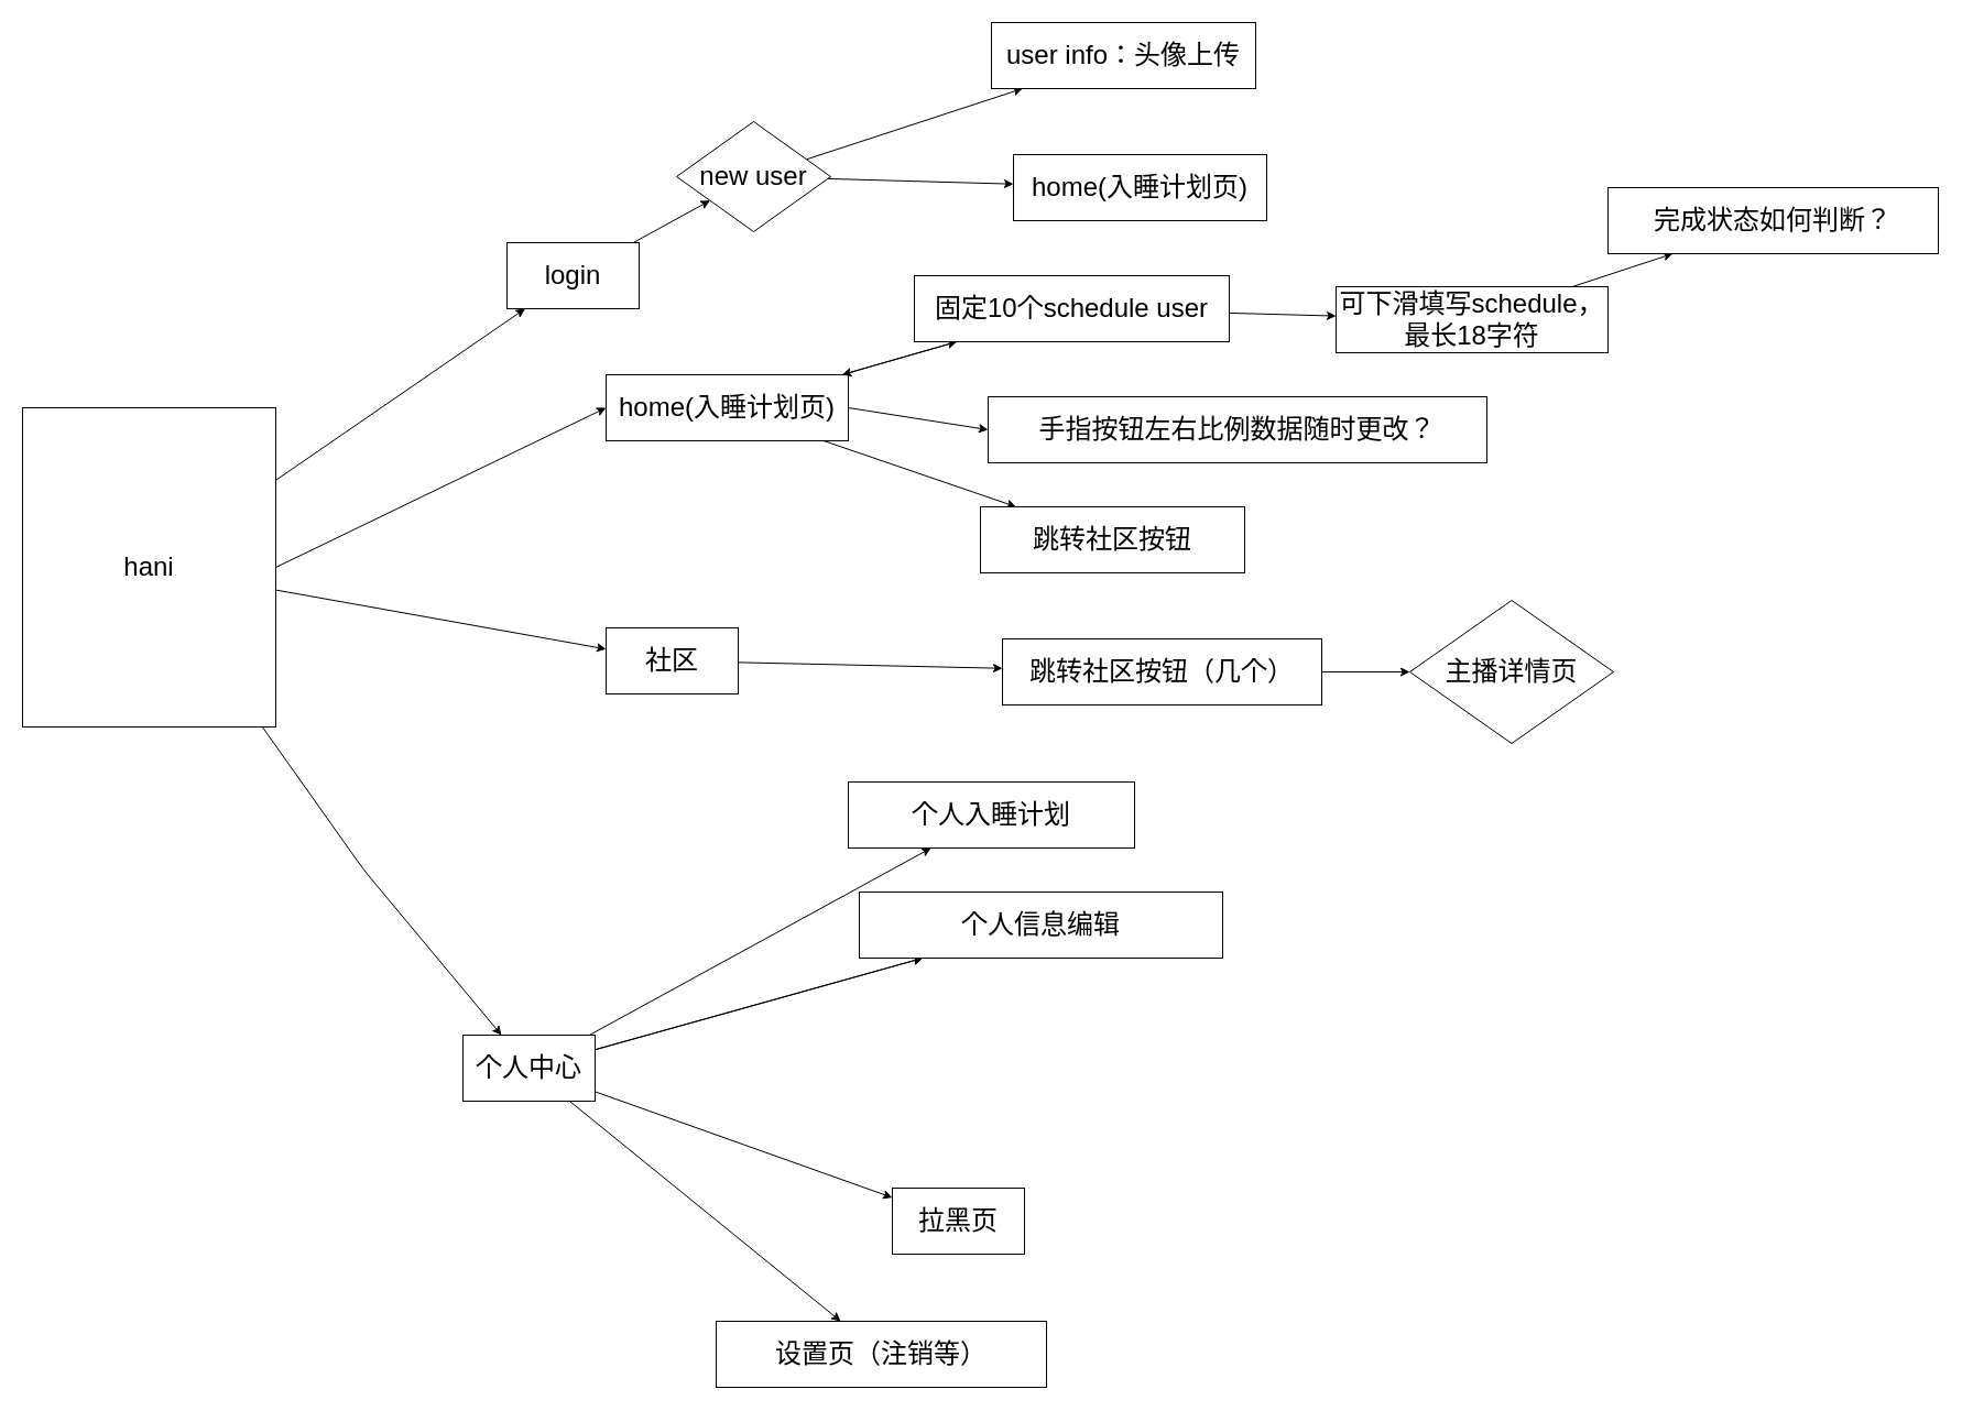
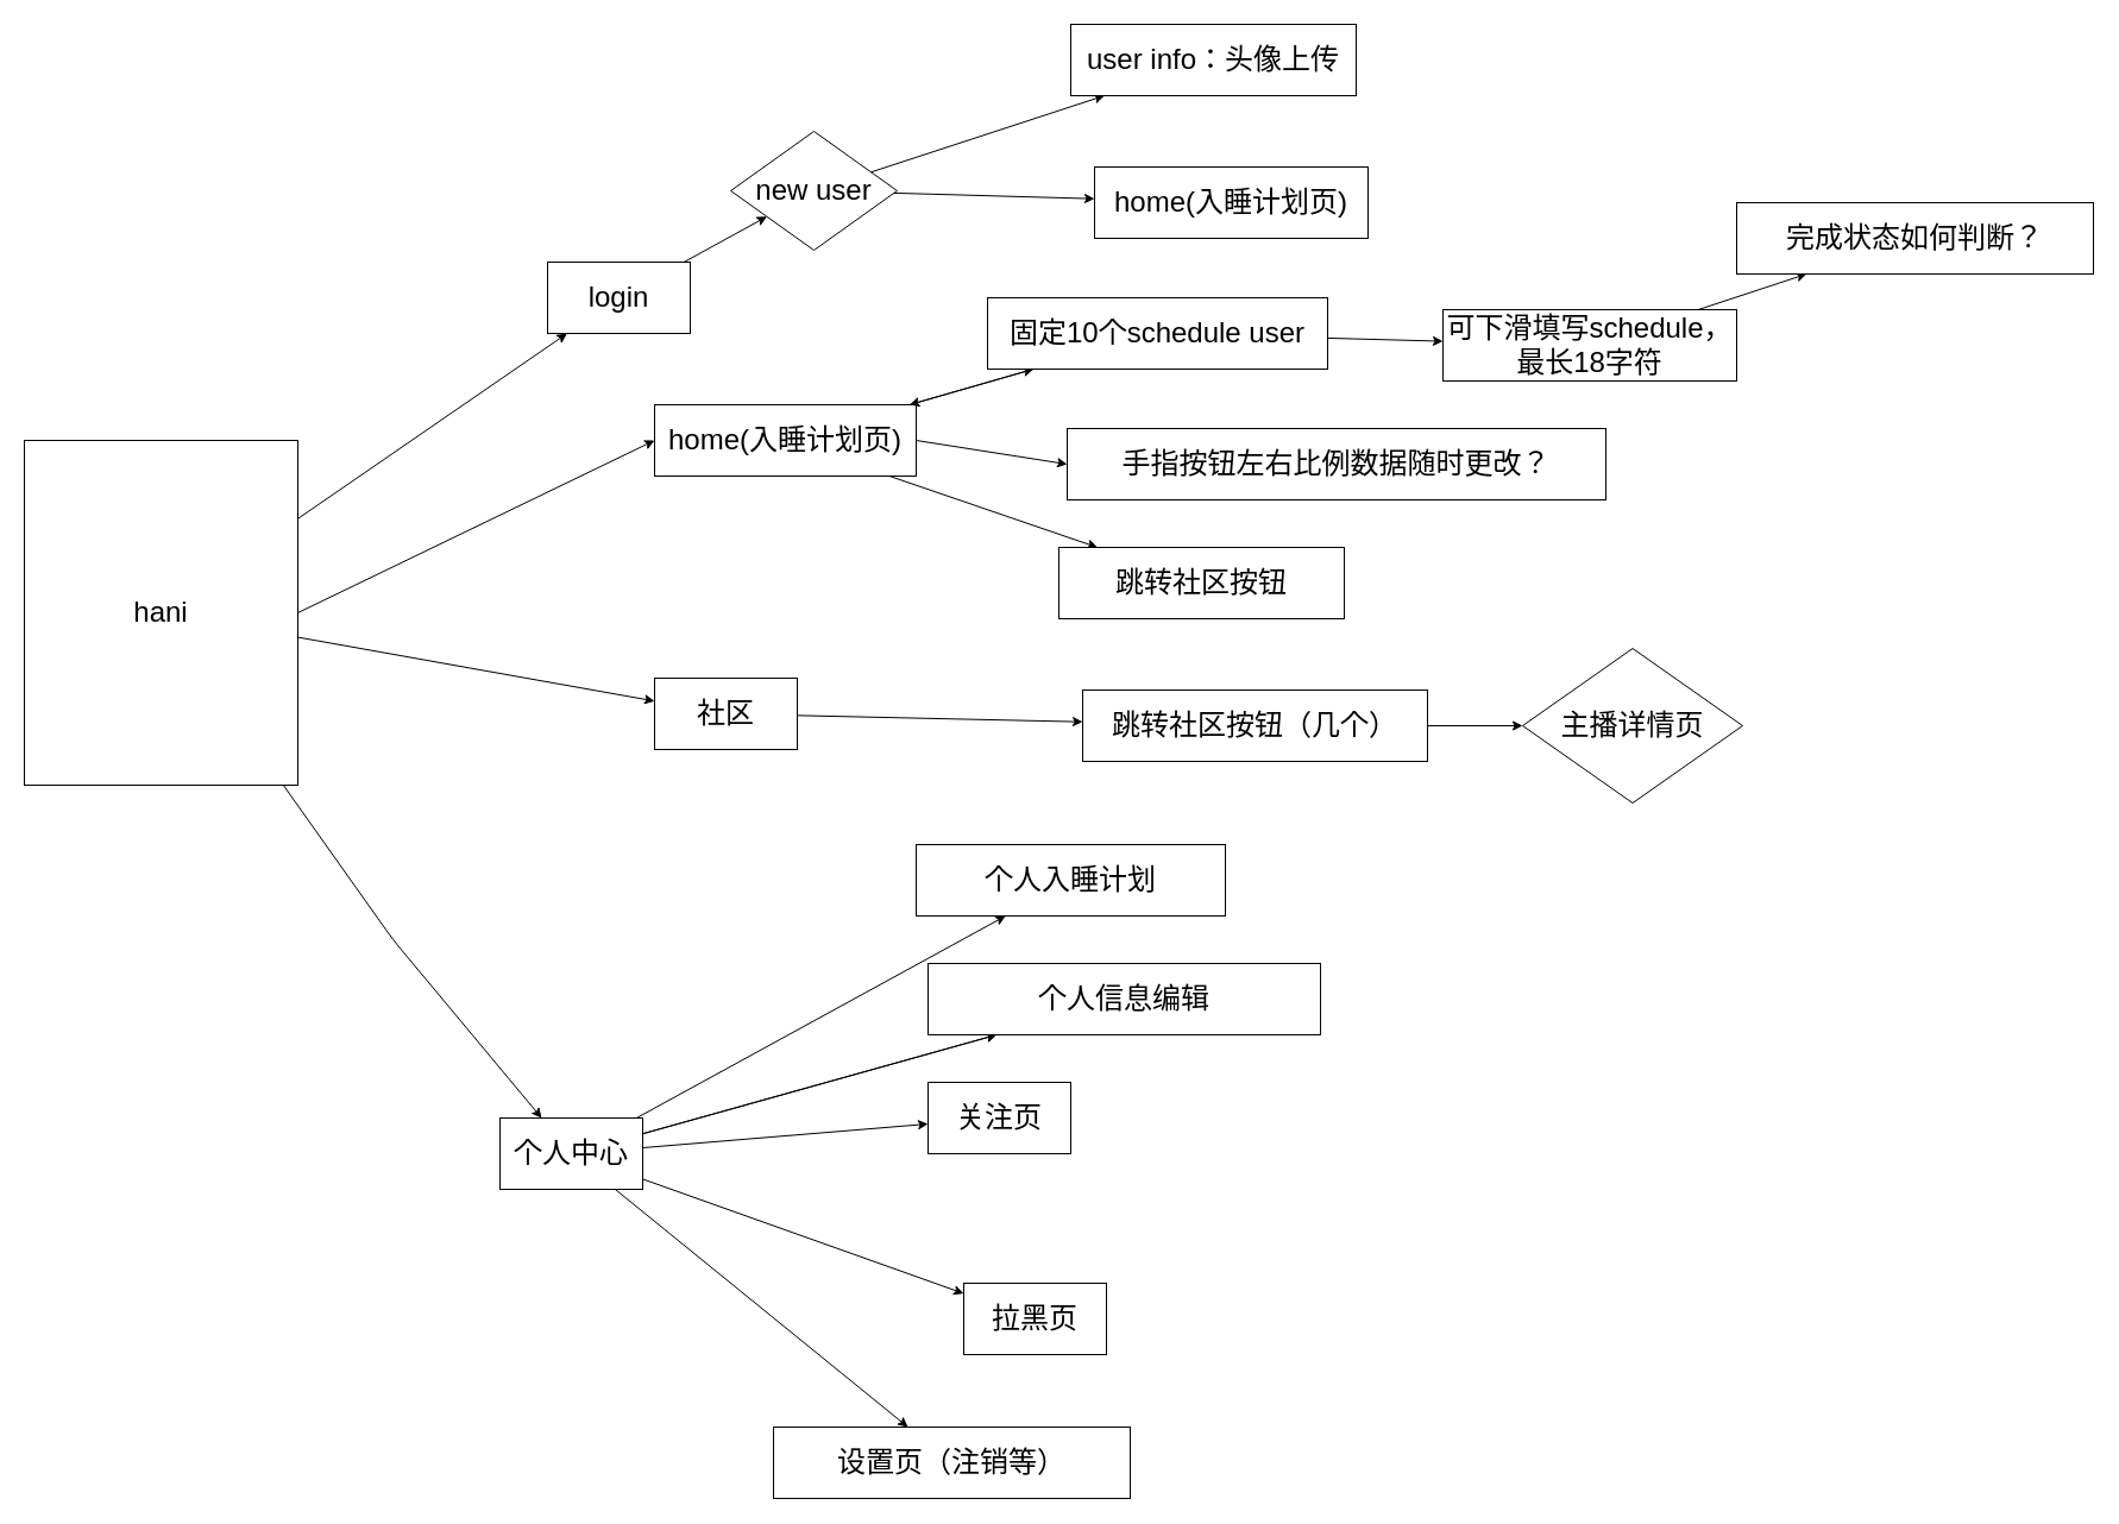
  <mxCell id="0" />
  <mxCell id="1" parent="0" />
  <mxCell id="2" value="" style="edgeStyle=none;html=1;fontSize=24;" edge="1" parent="1" source="6" target="8"><mxGeometry relative="1" as="geometry" /></mxCell>
  <mxCell id="3" style="edgeStyle=none;html=1;exitX=1;exitY=0.5;exitDx=0;exitDy=0;entryX=0;entryY=0.5;entryDx=0;entryDy=0;fontSize=24;" edge="1" parent="1" source="6" target="17"><mxGeometry relative="1" as="geometry" /></mxCell>
  <mxCell id="4" value="" style="edgeStyle=none;html=1;fontSize=24;" edge="1" parent="1" source="6" target="27"><mxGeometry relative="1" as="geometry" /></mxCell>
  <mxCell id="5" value="" style="edgeStyle=none;html=1;fontSize=24;" edge="1" parent="1" source="6" target="37"><mxGeometry relative="1" as="geometry"><Array as="points"><mxPoint x="330" y="790" /></Array></mxGeometry></mxCell>
  <mxCell id="6" value="hani&lt;br style=&quot;font-size: 24px;&quot;&gt;" style="rounded=0;whiteSpace=wrap;html=1;fontSize=24;" vertex="1" parent="1"><mxGeometry x="20" y="370" width="230" height="290" as="geometry" /></mxCell>
  <mxCell id="7" value="" style="edgeStyle=none;html=1;fontSize=24;" edge="1" parent="1" source="8" target="11"><mxGeometry relative="1" as="geometry" /></mxCell>
  <mxCell id="8" value="login&lt;br&gt;" style="whiteSpace=wrap;html=1;fontSize=24;rounded=0;" vertex="1" parent="1"><mxGeometry x="460" y="220" width="120" height="60" as="geometry" /></mxCell>
  <mxCell id="9" value="" style="edgeStyle=none;html=1;fontSize=24;" edge="1" parent="1" source="11" target="12"><mxGeometry relative="1" as="geometry" /></mxCell>
  <mxCell id="10" value="" style="edgeStyle=none;html=1;fontSize=24;" edge="1" parent="1" source="11" target="13"><mxGeometry relative="1" as="geometry" /></mxCell>
  <mxCell id="11" value="new user" style="rhombus;whiteSpace=wrap;html=1;fontSize=24;rounded=0;" vertex="1" parent="1"><mxGeometry x="614" y="110" width="140" height="100" as="geometry" /></mxCell>
  <mxCell id="12" value="home(入睡计划页)" style="whiteSpace=wrap;html=1;fontSize=24;rounded=0;" vertex="1" parent="1"><mxGeometry x="920" y="140" width="230" height="60" as="geometry" /></mxCell>
  <mxCell id="13" value="user info：头像上传" style="whiteSpace=wrap;html=1;fontSize=24;rounded=0;" vertex="1" parent="1"><mxGeometry x="900" y="20" width="240" height="60" as="geometry" /></mxCell>
  <mxCell id="14" value="" style="edgeStyle=none;html=1;fontSize=24;" edge="1" parent="1" source="17" target="18"><mxGeometry relative="1" as="geometry" /></mxCell>
  <mxCell id="15" value="" style="edgeStyle=none;html=1;fontSize=24;" edge="1" parent="1" source="17" target="21"><mxGeometry relative="1" as="geometry" /></mxCell>
  <mxCell id="16" style="edgeStyle=none;html=1;exitX=1;exitY=0.5;exitDx=0;exitDy=0;entryX=0;entryY=0.5;entryDx=0;entryDy=0;fontSize=24;" edge="1" parent="1" source="17" target="25"><mxGeometry relative="1" as="geometry" /></mxCell>
  <mxCell id="17" value="home(入睡计划页)" style="whiteSpace=wrap;html=1;fontSize=24;rounded=0;" vertex="1" parent="1"><mxGeometry x="550" y="340" width="220" height="60" as="geometry" /></mxCell>
  <mxCell id="18" value="跳转社区按钮" style="whiteSpace=wrap;html=1;fontSize=24;rounded=0;" vertex="1" parent="1"><mxGeometry x="890" y="460" width="240" height="60" as="geometry" /></mxCell>
  <mxCell id="19" value="" style="edgeStyle=none;html=1;fontSize=24;" edge="1" parent="1" source="21" target="23"><mxGeometry relative="1" as="geometry" /></mxCell>
  <mxCell id="20" value="" style="edgeStyle=none;html=1;fontSize=24;" edge="1" parent="1" source="21" target="17"><mxGeometry relative="1" as="geometry" /></mxCell>
  <mxCell id="21" value="固定10个schedule user" style="whiteSpace=wrap;html=1;fontSize=24;rounded=0;" vertex="1" parent="1"><mxGeometry x="830" y="250" width="286" height="60" as="geometry" /></mxCell>
  <mxCell id="22" value="" style="edgeStyle=none;html=1;fontSize=24;" edge="1" parent="1" source="23" target="24"><mxGeometry relative="1" as="geometry" /></mxCell>
  <mxCell id="23" value="可下滑填写schedule，最长18字符" style="whiteSpace=wrap;html=1;fontSize=24;rounded=0;" vertex="1" parent="1"><mxGeometry x="1213" y="260" width="247" height="60" as="geometry" /></mxCell>
  <mxCell id="24" value="完成状态如何判断？" style="whiteSpace=wrap;html=1;fontSize=24;rounded=0;" vertex="1" parent="1"><mxGeometry x="1460" y="170" width="300" height="60" as="geometry" /></mxCell>
  <mxCell id="25" value="手指按钮左右比例数据随时更改？" style="rounded=0;whiteSpace=wrap;html=1;fontSize=24;" vertex="1" parent="1"><mxGeometry x="897" y="360" width="453" height="60" as="geometry" /></mxCell>
  <mxCell id="26" value="" style="edgeStyle=none;html=1;fontSize=24;" edge="1" parent="1" source="27" target="29"><mxGeometry relative="1" as="geometry" /></mxCell>
  <mxCell id="27" value="社区" style="whiteSpace=wrap;html=1;fontSize=24;rounded=0;" vertex="1" parent="1"><mxGeometry x="550" y="570" width="120" height="60" as="geometry" /></mxCell>
  <mxCell id="28" value="" style="edgeStyle=none;html=1;fontSize=24;" edge="1" parent="1" source="29" target="30"><mxGeometry relative="1" as="geometry" /></mxCell>
  <mxCell id="29" value="跳转社区按钮（几个）" style="whiteSpace=wrap;html=1;fontSize=24;rounded=0;" vertex="1" parent="1"><mxGeometry x="910" y="580" width="290" height="60" as="geometry" /></mxCell>
  <mxCell id="30" value="主播详情页" style="rhombus;whiteSpace=wrap;html=1;fontSize=24;rounded=0;" vertex="1" parent="1"><mxGeometry x="1280" y="545" width="185" height="130" as="geometry" /></mxCell>
  <mxCell id="31" value="" style="edgeStyle=none;html=1;fontSize=24;" edge="1" parent="1" source="37" target="38"><mxGeometry relative="1" as="geometry" /></mxCell>
  <mxCell id="32" value="" style="edgeStyle=none;html=1;fontSize=24;" edge="1" parent="1" source="37" target="39"><mxGeometry relative="1" as="geometry" /></mxCell>
  <mxCell id="33" value="" style="edgeStyle=none;html=1;fontSize=24;" edge="1" parent="1" source="37" target="39"><mxGeometry relative="1" as="geometry" /></mxCell>
+ <mxCell id="34" value="" style="edgeStyle=none;html=1;fontSize=24;" edge="1" parent="1" source="37" target="40"><mxGeometry relative="1" as="geometry" /></mxCell>
  <mxCell id="35" value="" style="edgeStyle=none;html=1;fontSize=24;" edge="1" parent="1" source="37" target="41"><mxGeometry relative="1" as="geometry" /></mxCell>
  <mxCell id="36" value="" style="edgeStyle=none;html=1;fontSize=24;" edge="1" parent="1" source="37" target="42"><mxGeometry relative="1" as="geometry" /></mxCell>
  <mxCell id="37" value="个人中心" style="whiteSpace=wrap;html=1;fontSize=24;rounded=0;" vertex="1" parent="1"><mxGeometry x="420" y="940" width="120" height="60" as="geometry" /></mxCell>
  <mxCell id="38" value="个人入睡计划" style="whiteSpace=wrap;html=1;fontSize=24;rounded=0;" vertex="1" parent="1"><mxGeometry x="770" y="710" width="260" height="60" as="geometry" /></mxCell>
  <mxCell id="39" value="个人信息编辑" style="whiteSpace=wrap;html=1;fontSize=24;rounded=0;" vertex="1" parent="1"><mxGeometry x="780" y="810" width="330" height="60" as="geometry" /></mxCell>
+ <mxCell id="40" value="关注页" style="whiteSpace=wrap;html=1;fontSize=24;rounded=0;" vertex="1" parent="1"><mxGeometry x="780" y="910" width="120" height="60" as="geometry" /></mxCell>
  <mxCell id="41" value="拉黑页" style="whiteSpace=wrap;html=1;fontSize=24;rounded=0;" vertex="1" parent="1"><mxGeometry x="810" y="1079" width="120" height="60" as="geometry" /></mxCell>
  <mxCell id="42" value="设置页（注销等）" style="whiteSpace=wrap;html=1;fontSize=24;rounded=0;" vertex="1" parent="1"><mxGeometry x="650" y="1200" width="300" height="60" as="geometry" /></mxCell>
